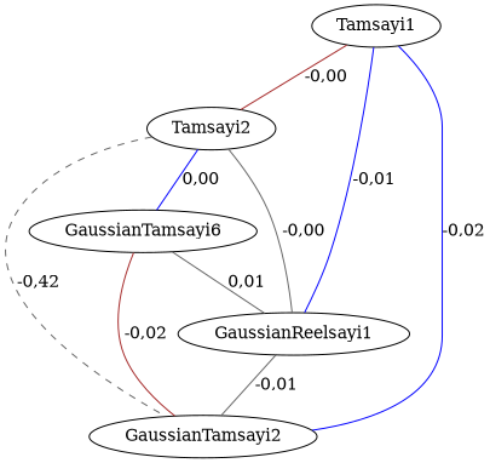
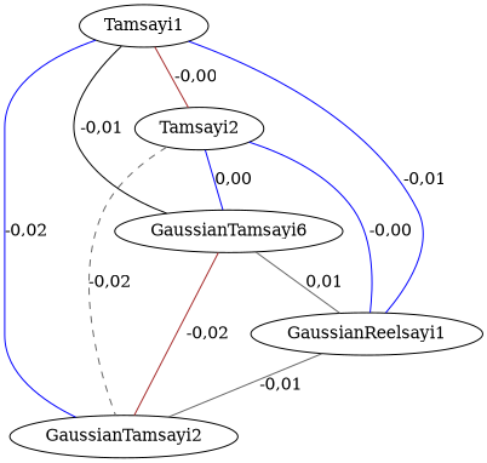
  graph {
    edge [color=blue style=solid]
    Tamsayi1
    Tamsayi2
    n3 [label=GaussianTamsayi6]
    GaussianReelsayi1
    n5 [label=GaussianTamsayi2]
    Tamsayi1 -- Tamsayi2 [color=brown label="-0,00"]
+   Tamsayi1 -- n3 [color=black label="-0,01"]
    Tamsayi1 -- GaussianReelsayi1 [label="-0,01"]
    Tamsayi1 -- n5 [label="-0,02"]
    Tamsayi2 -- n3 [label="0,00"]
-   Tamsayi2 -- GaussianReelsayi1 [color=gray40 label="-0,00"]
-   Tamsayi2 -- n5 [color=gray40 label="-0,42" style=dashed]
+   Tamsayi2 -- GaussianReelsayi1 [label="-0,00"]
+   Tamsayi2 -- n5 [color=gray40 label="-0,02" style=dashed]
    n3 -- GaussianReelsayi1 [color=gray40 label="0,01"]
    n3 -- n5 [color=brown label="-0,02"]
    GaussianReelsayi1 -- n5 [color=gray40 label="-0,01"]
  }
